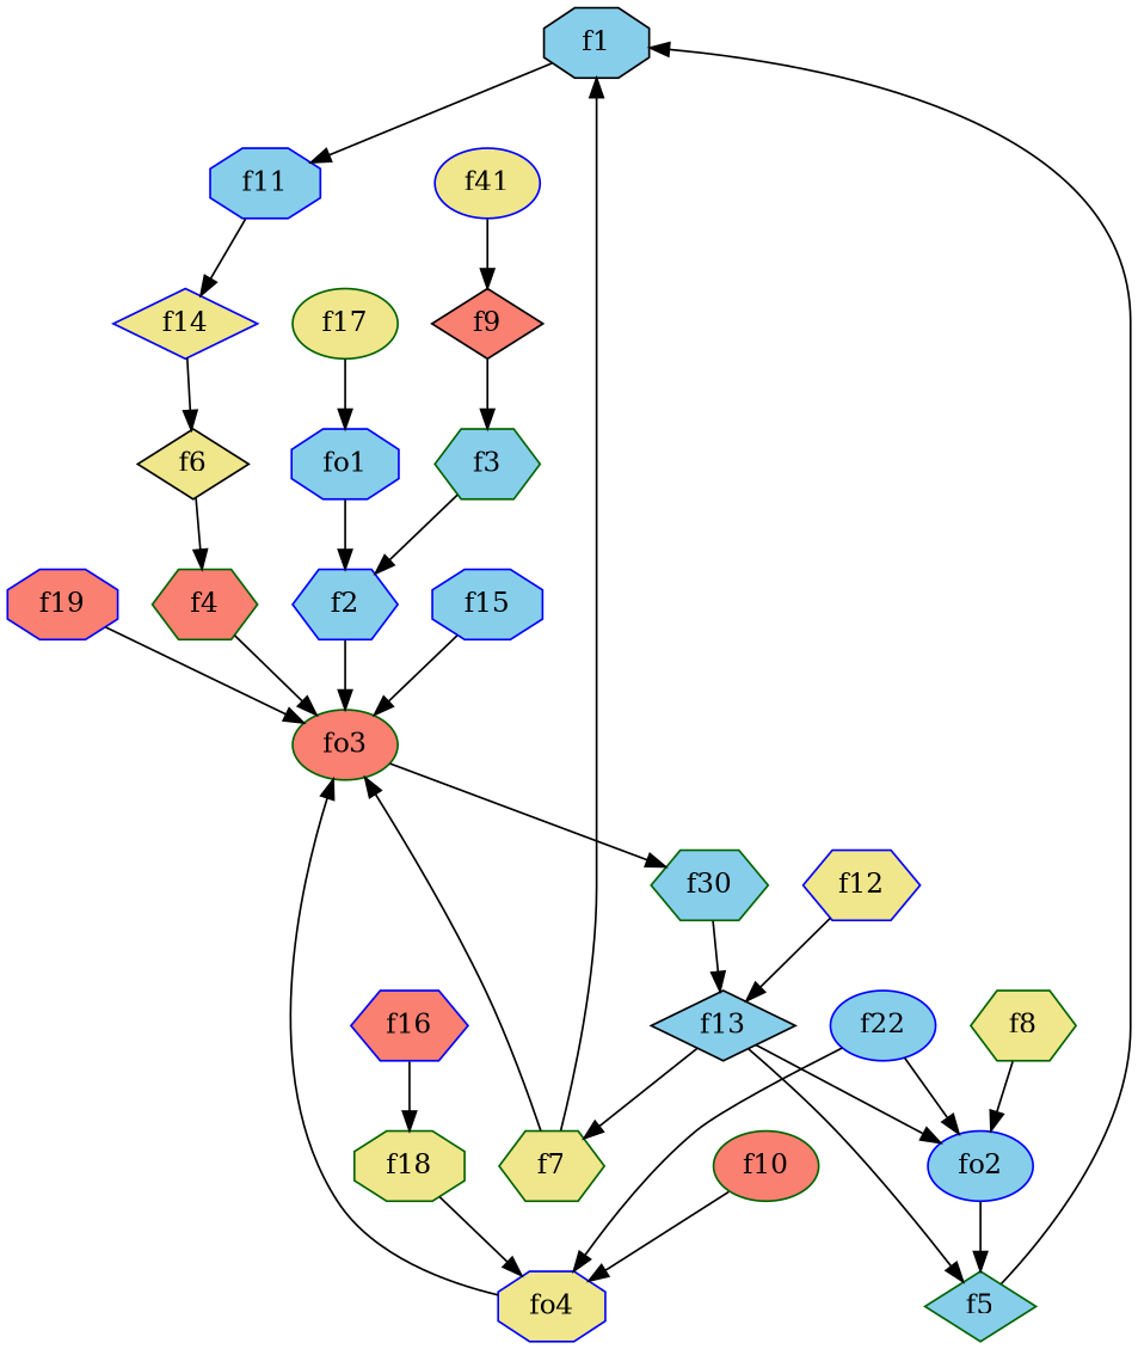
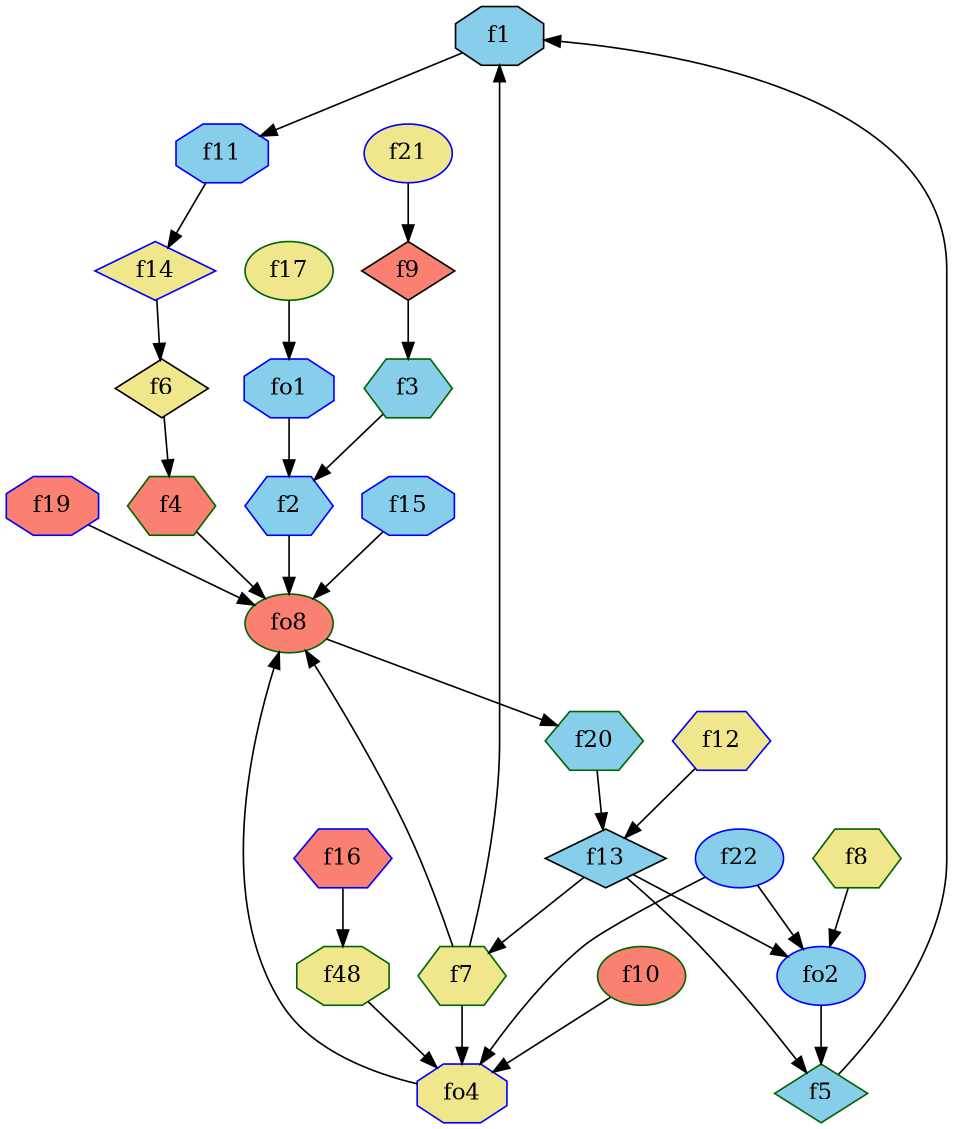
  strict digraph {
    node [color=blue fillcolor=skyblue shape=hexagon style=filled]
    edge [weight=2]
    f1 [color=black shape=octagon]
    f11 [shape=octagon]
    f14 [fillcolor=khaki shape=diamond]
    f2
-   fo3 [color=darkgreen fillcolor=salmon shape=ellipse]
-   f20 [color=darkgreen label=f30]
+   fo3 [color=darkgreen fillcolor=salmon shape=ellipse label=fo8]
+   f20 [color=darkgreen]
    f3 [color=darkgreen]
    fo1 [shape=octagon]
    f4 [color=darkgreen fillcolor=salmon]
    f5 [color=darkgreen shape=diamond]
    f6 [color=black fillcolor=khaki shape=diamond]
    f7 [color=darkgreen fillcolor=khaki]
    fo4 [fillcolor=khaki shape=octagon]
    fo2 [shape=ellipse]
    f8 [color=darkgreen fillcolor=khaki]
    f9 [color=black fillcolor=salmon shape=diamond]
    f10 [color=darkgreen fillcolor=salmon shape=ellipse]
    f12 [fillcolor=khaki]
    f13 [color=black shape=diamond]
    f15 [shape=octagon]
    f16 [fillcolor=salmon]
-   f18 [color=darkgreen fillcolor=khaki shape=octagon]
+   f18 [color=darkgreen fillcolor=khaki shape=octagon label=f48]
    f17 [color=darkgreen fillcolor=khaki shape=ellipse]
    f19 [fillcolor=salmon shape=octagon]
-   f21 [fillcolor=khaki shape=ellipse label=f41]
+   f21 [fillcolor=khaki shape=ellipse]
    f22 [shape=ellipse]
    f1 -> f11
    f11 -> f14
    f14 -> f6
    f2 -> fo3
    fo3 -> f20
    f20 -> f13
    f3 -> f2
    fo1 -> f2
    f4 -> fo3
    f5 -> f1
    f6 -> f4
    f7 -> f1
    f7 -> fo3
+   f7 -> fo4
    fo4 -> fo3
    fo2 -> f5
    f8 -> fo2
    f9 -> f3
    f10 -> fo4
    f12 -> f13
    f13 -> f5
    f13 -> f7
    f13 -> fo2
    f15 -> fo3
    f16 -> f18
    f18 -> fo4
    f17 -> fo1
    f19 -> fo3
    f21 -> f9
    f22 -> fo4
    f22 -> fo2
  }
